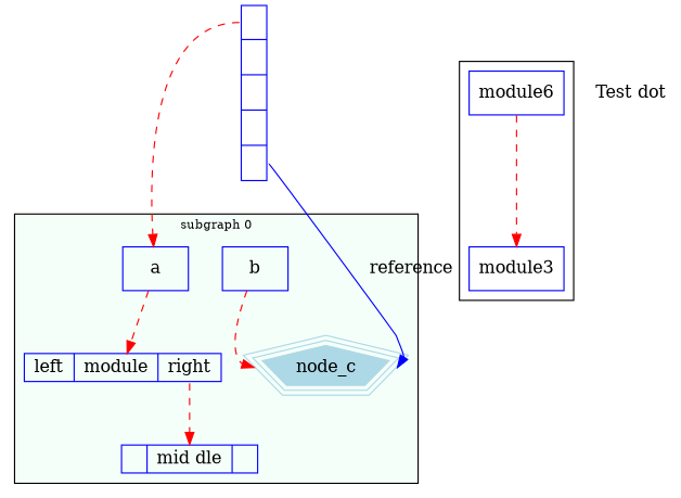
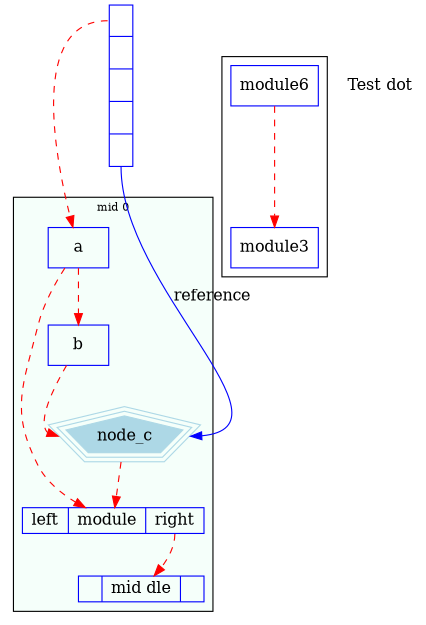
  digraph {
    fontsize=10
    node [color=blue shape=box style=solid]
    edge [color=red shape=normal style=dashed]
    n1 [color=lightblue label=node_c peripheries=3 shape=polygon sides=5 style=filled]
    a
    b
    n4 [height=.1 label="<f0> left|<f1> module|<f2> right" shape=record width=1.5]
    n5 [height=.1 label="<f0> |<f1> mid dle|<f2> " shape=record width=1.5]
    n6 [label=module6]
    n7 [label=module3]
    n8 [height=2.0 label="{<f0> |<f1> |<f2> |<f3> |<f4>}" shape=record width=.1]
    "Test dot" [shape=plaintext]
    subgraph cluster_1 {
      bgcolor=mintcream
-     label="subgraph 0"
+     label="mid 0"
      n1
      a
      b
      n4
      n5
    }
    subgraph cluster_2 {
      n6
      n7
    }
+   n1 -> n4
+   a -> b
    a -> n4
    b -> n1 [headport=w]
    n4 -> n5 [tailport=f2]
    n6 -> n7
    n8 -> n1 [color=blue headport=e label=reference style=solid tailport=f4]
    n8 -> a [tailport=f0]
  }
